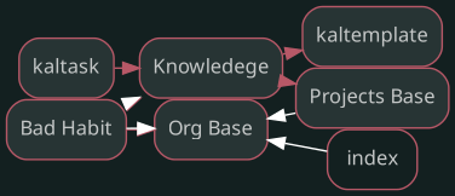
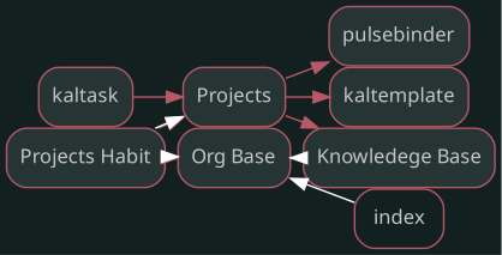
  digraph {
    bgcolor="#132020"
    nodesep=0
    rankdir=LR
    ranksep=0
    node [color="#b75867" fillcolor="#273434" fontcolor="#c4c7c7" fontname=sans fontsize="12px" labelfontname=sans shape=rectangle style="rounded,filled"]
    edge [color="#b75867"]
-   n1 [label="Bad Habit"]
-   n2 [label=Knowledege]
+   n1 [label="Projects Habit"]
+   n2 [label=Projects]
    n3 [label="Org Base"]
-   n4 [label="Projects Base"]
+   n4 [label="Knowledege Base"]
    n5 [fillcolor="#FFFFFF" label=index style=rounded]
+   n6 [label=pulsebinder]
    n7 [label=kaltemplate]
    n8 [label=kaltask]
    subgraph sub_1 {
      n1
      n2
      n3
    }
    subgraph sub_2 {
    }
    subgraph sub_3 {
      n1
      n3
      n4
      n5
    }
    subgraph sub_4 {
      n2
      n4
+     n6
      n7
      n8
    }
    subgraph sub_5 {
      n1
      n2
    }
    subgraph sub_6 {
    }
    n1 -> n2
    n1 -> n3
    n2 -> n1 [color="#FFFFFF" dir=back]
    n2 -> n4
+   n2 -> n6
    n2 -> n7
    n3 -> n1 [color="#FFFFFF" dir=back]
    n3 -> n4 [color="#FFFFFF" dir=back]
    n3 -> n5 [color="#FFFFFF" dir=back]
    n8 -> n2
  }
